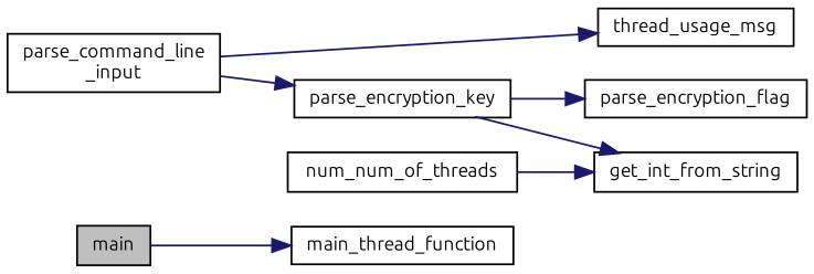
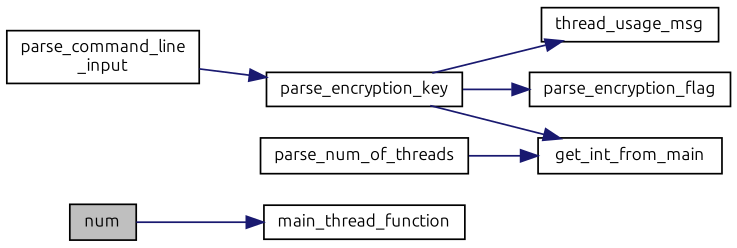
  digraph {
    fontname=Ubuntu
    rankdir=LR
    node [color=black fillcolor=white fontname=Ubuntu fontsize=10 shape=record style=filled]
    edge [color=midnightblue fontname=Ubuntu fontsize=10 labelfontname=Helvetica labelfontsize=10 style=solid]
-   n1 [fillcolor=grey75 fontcolor=black height=0.2 label=main width=0.4]
+   n1 [fillcolor=grey75 fontcolor=black height=0.2 label=num width=0.4]
    n2 [height=0.2 label=main_thread_function width=0.4]
    n3 [height=0.2 label="parse_command_line\l_input" width=0.4]
    n4 [height=0.2 label=parse_encryption_key width=0.4]
    n5 [height=0.2 label=thread_usage_msg width=0.4]
    n6 [height=0.2 label=parse_encryption_flag width=0.4]
-   n7 [height=0.2 label=get_int_from_string width=0.4]
-   n8 [height=0.2 label=num_num_of_threads width=0.4]
+   n7 [height=0.2 label=get_int_from_main width=0.4]
+   n8 [height=0.2 label=parse_num_of_threads width=0.4]
    n1 -> n2
    n3 -> n4
-   n3 -> n5
+   n4 -> n5
    n4 -> n6
    n4 -> n7
    n8 -> n7
  }
